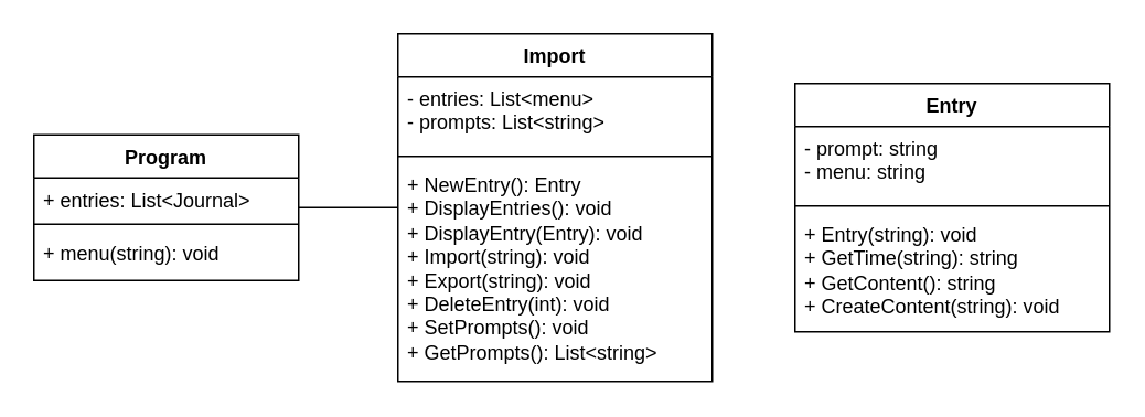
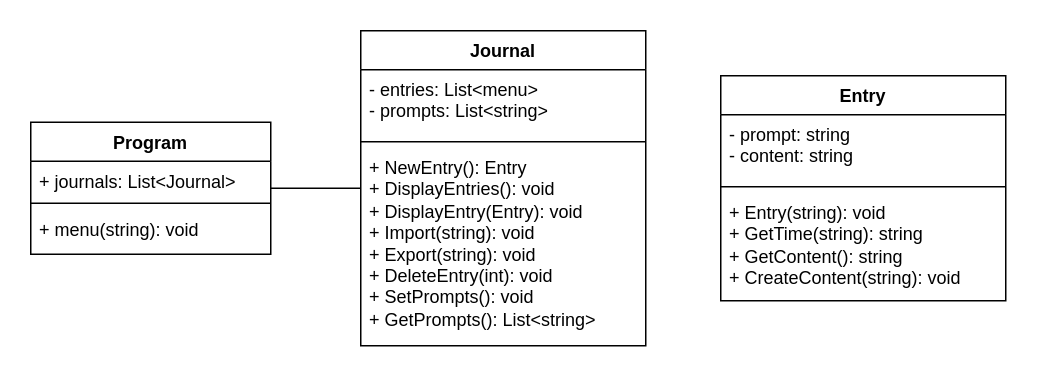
  <mxCell id="0" />
  <mxCell id="1" parent="0" />
  <mxCell id="2" value="" style="edgeStyle=orthogonalEdgeStyle;rounded=0;orthogonalLoop=1;jettySize=auto;html=1;endArrow=none;" edge="1" parent="1" source="3" target="7"><mxGeometry relative="1" as="geometry" /></mxCell>
  <mxCell id="3" value="Program" style="swimlane;fontStyle=1;align=center;verticalAlign=top;childLayout=stackLayout;horizontal=1;startSize=26;horizontalStack=0;resizeParent=1;resizeParentMax=0;resizeLast=0;collapsible=1;marginBottom=0;whiteSpace=wrap;html=1;" vertex="1" parent="1"><mxGeometry x="20" y="81" width="160" height="88" as="geometry" /></mxCell>
- <mxCell id="4" value="&lt;div&gt;+ entries: List&amp;lt;Journal&amp;gt;&lt;/div&gt;" style="text;strokeColor=none;fillColor=none;align=left;verticalAlign=top;spacingLeft=4;spacingRight=4;overflow=hidden;rotatable=0;points=[[0,0.5],[1,0.5]];portConstraint=eastwest;whiteSpace=wrap;html=1;" vertex="1" parent="3"><mxGeometry y="26" width="160" height="24" as="geometry" /></mxCell>
+ <mxCell id="4" value="&lt;div&gt;+ journals: List&amp;lt;Journal&amp;gt;&lt;/div&gt;" style="text;strokeColor=none;fillColor=none;align=left;verticalAlign=top;spacingLeft=4;spacingRight=4;overflow=hidden;rotatable=0;points=[[0,0.5],[1,0.5]];portConstraint=eastwest;whiteSpace=wrap;html=1;" vertex="1" parent="3"><mxGeometry y="26" width="160" height="24" as="geometry" /></mxCell>
  <mxCell id="5" value="" style="line;strokeWidth=1;fillColor=none;align=left;verticalAlign=middle;spacingTop=-1;spacingLeft=3;spacingRight=3;rotatable=0;labelPosition=right;points=[];portConstraint=eastwest;strokeColor=inherit;" vertex="1" parent="3"><mxGeometry y="50" width="160" height="8" as="geometry" /></mxCell>
  <mxCell id="6" value="+ menu(string): void" style="text;strokeColor=none;fillColor=none;align=left;verticalAlign=top;spacingLeft=4;spacingRight=4;overflow=hidden;rotatable=0;points=[[0,0.5],[1,0.5]];portConstraint=eastwest;whiteSpace=wrap;html=1;" vertex="1" parent="3"><mxGeometry y="58" width="160" height="30" as="geometry" /></mxCell>
- <mxCell id="7" value="Import" style="swimlane;fontStyle=1;align=center;verticalAlign=top;childLayout=stackLayout;horizontal=1;startSize=26;horizontalStack=0;resizeParent=1;resizeParentMax=0;resizeLast=0;collapsible=1;marginBottom=0;whiteSpace=wrap;html=1;" vertex="1" parent="1"><mxGeometry x="240" y="20" width="190" height="210" as="geometry" /></mxCell>
+ <mxCell id="7" value="Journal" style="swimlane;fontStyle=1;align=center;verticalAlign=top;childLayout=stackLayout;horizontal=1;startSize=26;horizontalStack=0;resizeParent=1;resizeParentMax=0;resizeLast=0;collapsible=1;marginBottom=0;whiteSpace=wrap;html=1;" vertex="1" parent="1"><mxGeometry x="240" y="20" width="190" height="210" as="geometry" /></mxCell>
  <mxCell id="8" value="- entries: List&amp;lt;menu&amp;gt;&lt;div&gt;- prompts: List&amp;lt;string&amp;gt;&lt;/div&gt;" style="text;strokeColor=none;fillColor=none;align=left;verticalAlign=top;spacingLeft=4;spacingRight=4;overflow=hidden;rotatable=0;points=[[0,0.5],[1,0.5]];portConstraint=eastwest;whiteSpace=wrap;html=1;" vertex="1" parent="7"><mxGeometry y="26" width="190" height="44" as="geometry" /></mxCell>
  <mxCell id="9" value="" style="line;strokeWidth=1;fillColor=none;align=left;verticalAlign=middle;spacingTop=-1;spacingLeft=3;spacingRight=3;rotatable=0;labelPosition=right;points=[];portConstraint=eastwest;strokeColor=inherit;" vertex="1" parent="7"><mxGeometry y="70" width="190" height="8" as="geometry" /></mxCell>
  <mxCell id="10" value="+ NewEntry(): Entry&lt;div&gt;+ DisplayEntries(): void&lt;/div&gt;&lt;div&gt;+ DisplayEntry(Entry): void&lt;/div&gt;&lt;div&gt;+ Import(string): void&lt;/div&gt;&lt;div&gt;+ Export(string): void&lt;/div&gt;&lt;div&gt;+ DeleteEntry(int): void&lt;/div&gt;&lt;div&gt;+ SetPrompts(): void&lt;/div&gt;&lt;div&gt;+ GetPrompts(): List&amp;lt;string&amp;gt;&lt;/div&gt;" style="text;strokeColor=none;fillColor=none;align=left;verticalAlign=top;spacingLeft=4;spacingRight=4;overflow=hidden;rotatable=0;points=[[0,0.5],[1,0.5]];portConstraint=eastwest;whiteSpace=wrap;html=1;" vertex="1" parent="7"><mxGeometry y="78" width="190" height="132" as="geometry" /></mxCell>
  <mxCell id="11" value="Entry" style="swimlane;fontStyle=1;align=center;verticalAlign=top;childLayout=stackLayout;horizontal=1;startSize=26;horizontalStack=0;resizeParent=1;resizeParentMax=0;resizeLast=0;collapsible=1;marginBottom=0;whiteSpace=wrap;html=1;" vertex="1" parent="1"><mxGeometry x="480" y="50" width="190" height="150" as="geometry" /></mxCell>
- <mxCell id="12" value="&lt;div&gt;- prompt: string&lt;/div&gt;&lt;div&gt;- menu: string&lt;/div&gt;" style="text;strokeColor=none;fillColor=none;align=left;verticalAlign=top;spacingLeft=4;spacingRight=4;overflow=hidden;rotatable=0;points=[[0,0.5],[1,0.5]];portConstraint=eastwest;whiteSpace=wrap;html=1;" vertex="1" parent="11"><mxGeometry y="26" width="190" height="44" as="geometry" /></mxCell>
+ <mxCell id="12" value="&lt;div&gt;- prompt: string&lt;/div&gt;&lt;div&gt;- content: string&lt;/div&gt;" style="text;strokeColor=none;fillColor=none;align=left;verticalAlign=top;spacingLeft=4;spacingRight=4;overflow=hidden;rotatable=0;points=[[0,0.5],[1,0.5]];portConstraint=eastwest;whiteSpace=wrap;html=1;" vertex="1" parent="11"><mxGeometry y="26" width="190" height="44" as="geometry" /></mxCell>
  <mxCell id="13" value="" style="line;strokeWidth=1;fillColor=none;align=left;verticalAlign=middle;spacingTop=-1;spacingLeft=3;spacingRight=3;rotatable=0;labelPosition=right;points=[];portConstraint=eastwest;strokeColor=inherit;" vertex="1" parent="11"><mxGeometry y="70" width="190" height="8" as="geometry" /></mxCell>
  <mxCell id="14" value="&lt;div&gt;+ Entry(string): void&lt;/div&gt;&lt;div&gt;+ GetTime(string): string&lt;/div&gt;&lt;div&gt;+ GetContent(): string&lt;/div&gt;&lt;div&gt;+ CreateContent(string): void&lt;/div&gt;" style="text;strokeColor=none;fillColor=none;align=left;verticalAlign=top;spacingLeft=4;spacingRight=4;overflow=hidden;rotatable=0;points=[[0,0.5],[1,0.5]];portConstraint=eastwest;whiteSpace=wrap;html=1;" vertex="1" parent="11"><mxGeometry y="78" width="190" height="72" as="geometry" /></mxCell>
